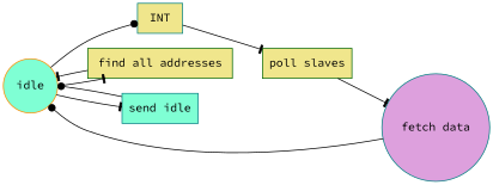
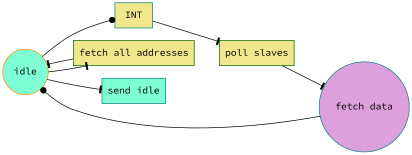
  digraph {
    fontname="Source Code Pro"
    rankdir=LR
    node [color=teal fillcolor=khaki fontname="Source Code Pro" shape=box style=filled]
    edge [arrowhead=tee fontname="Source Code Pro"]
    idle [color=darkorange fillcolor=aquamarine shape=circle]
    INT
-   "find all addresses" [color=darkgreen]
+   "find all addresses" [color=darkgreen label="fetch all addresses"]
    n4 [fillcolor=aquamarine label="send idle"]
    "poll slaves" [color=darkgreen]
    "fetch data" [fillcolor=plum shape=circle]
    idle -> INT [arrowhead=dot]
    idle -> "find all addresses"
    idle -> n4
    INT -> "poll slaves"
    "find all addresses" -> idle
-   n4 -> idle [arrowhead=dot]
    "poll slaves" -> "fetch data"
    "fetch data" -> idle [arrowhead=dot]
  }
